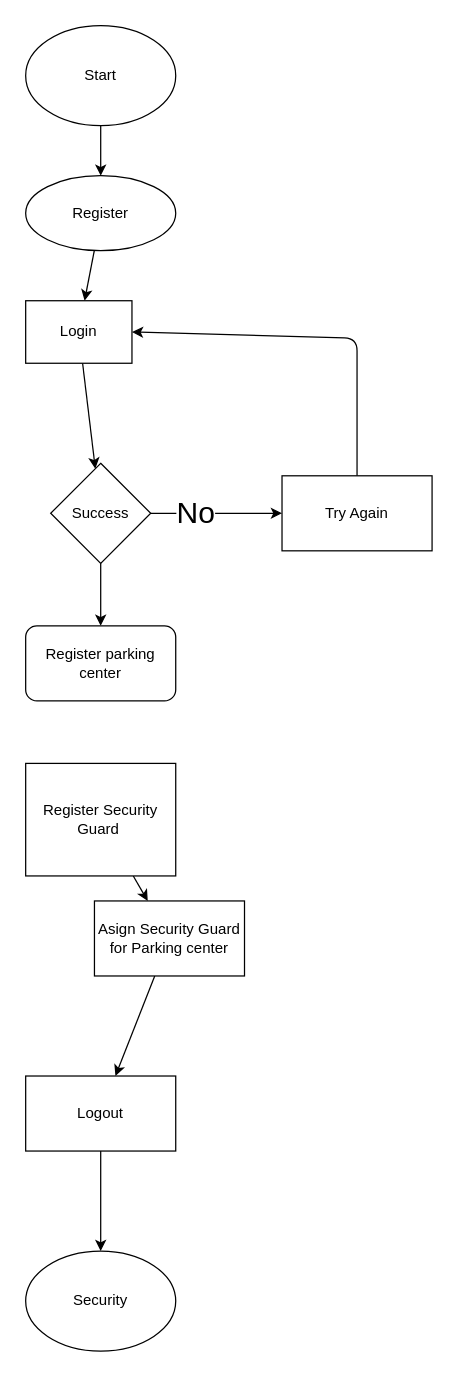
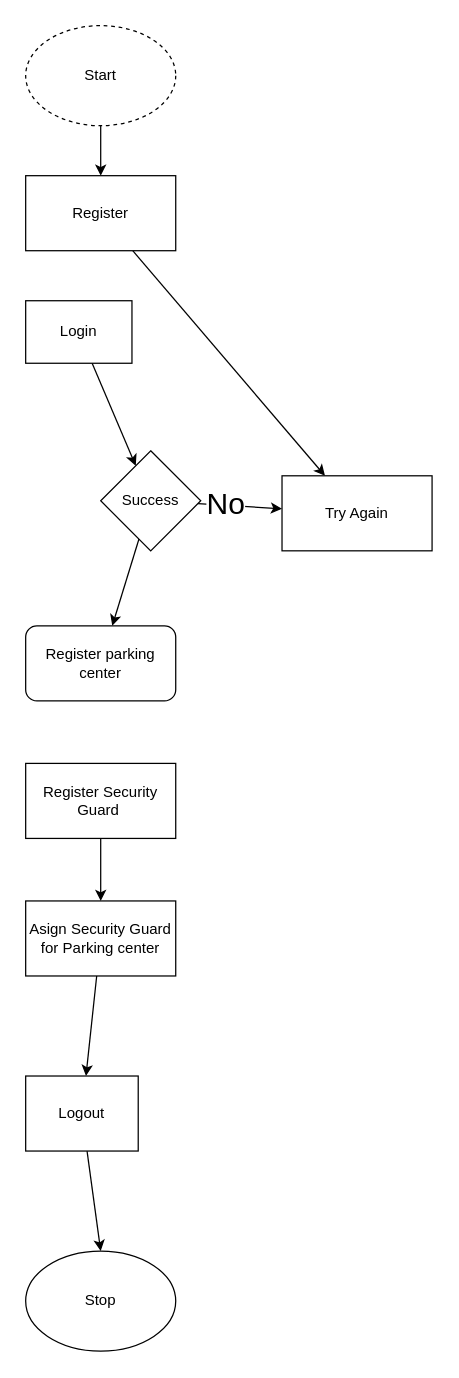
  <mxCell id="0" />
  <mxCell id="1" parent="0" />
  <mxCell id="2" value="" style="edgeStyle=none;html=1;fontSize=24;" edge="1" parent="1" source="3" target="5"><mxGeometry relative="1" as="geometry" /></mxCell>
- <mxCell id="3" value="&lt;font style=&quot;font-size: 12px;&quot;&gt;Start&lt;/font&gt;" style="ellipse;whiteSpace=wrap;html=1;" vertex="1" parent="1"><mxGeometry x="20" y="20" width="120" height="80" as="geometry" /></mxCell>
- <mxCell id="4" value="" style="edgeStyle=none;html=1;fontSize=24;" edge="1" parent="1" source="5" target="7"><mxGeometry relative="1" as="geometry" /></mxCell>
- <mxCell id="5" value="Register" style="ellipse;whiteSpace=wrap;html=1;" vertex="1" parent="1"><mxGeometry x="20" y="140" width="120" height="60" as="geometry" /></mxCell>
+ <mxCell id="3" value="&lt;font style=&quot;font-size: 12px;&quot;&gt;Start&lt;/font&gt;" style="ellipse;whiteSpace=wrap;html=1;dashed=1;" vertex="1" parent="1"><mxGeometry x="20" y="20" width="120" height="80" as="geometry" /></mxCell>
+ <mxCell id="4" value="" style="edgeStyle=none;html=1;fontSize=24;" edge="1" parent="1" source="5" target="13"><mxGeometry relative="1" as="geometry" /></mxCell>
+ <mxCell id="5" value="Register" style="whiteSpace=wrap;html=1;" vertex="1" parent="1"><mxGeometry x="20" y="140" width="120" height="60" as="geometry" /></mxCell>
  <mxCell id="6" value="" style="edgeStyle=none;html=1;fontSize=24;" edge="1" parent="1" source="7" target="11"><mxGeometry relative="1" as="geometry" /></mxCell>
  <mxCell id="7" value="Login" style="whiteSpace=wrap;html=1;" vertex="1" parent="1"><mxGeometry x="20" y="240" width="85" height="50" as="geometry" /></mxCell>
  <mxCell id="8" value="" style="edgeStyle=none;html=1;fontSize=24;" edge="1" parent="1" source="11" target="13"><mxGeometry relative="1" as="geometry" /></mxCell>
  <mxCell id="9" value="No" style="edgeLabel;html=1;align=center;verticalAlign=middle;resizable=0;points=[];fontSize=24;" vertex="1" connectable="0" parent="8"><mxGeometry x="-0.333" y="1" relative="1" as="geometry"><mxPoint as="offset" /></mxGeometry></mxCell>
  <mxCell id="10" value="" style="edgeStyle=none;html=1;" edge="1" parent="1" source="11" target="14"><mxGeometry relative="1" as="geometry" /></mxCell>
- <mxCell id="11" value="Success" style="rhombus;whiteSpace=wrap;html=1;" vertex="1" parent="1"><mxGeometry x="40" y="370" width="80" height="80" as="geometry" /></mxCell>
- <mxCell id="12" style="edgeStyle=none;html=1;entryX=1;entryY=0.5;entryDx=0;entryDy=0;fontSize=24;" edge="1" parent="1" source="13" target="7"><mxGeometry relative="1" as="geometry"><Array as="points"><mxPoint x="285" y="270" /></Array></mxGeometry></mxCell>
+ <mxCell id="11" value="Success" style="rhombus;whiteSpace=wrap;html=1;" vertex="1" parent="1"><mxGeometry x="80" y="360" width="80" height="80" as="geometry" /></mxCell>
  <mxCell id="13" value="Try Again" style="whiteSpace=wrap;html=1;" vertex="1" parent="1"><mxGeometry x="225" y="380" width="120" height="60" as="geometry" /></mxCell>
  <mxCell id="14" value="Register parking center" style="whiteSpace=wrap;html=1;rounded=1;" vertex="1" parent="1"><mxGeometry x="20" y="500" width="120" height="60" as="geometry" /></mxCell>
  <mxCell id="15" value="" style="edgeStyle=none;html=1;" edge="1" parent="1" source="16" target="18"><mxGeometry relative="1" as="geometry" /></mxCell>
- <mxCell id="16" value="Register&amp;nbsp;Security Guard&amp;nbsp;" style="whiteSpace=wrap;html=1;" vertex="1" parent="1"><mxGeometry x="20" y="610" width="120" height="90" as="geometry" /></mxCell>
+ <mxCell id="16" value="Register&amp;nbsp;Security Guard&amp;nbsp;" style="whiteSpace=wrap;html=1;" vertex="1" parent="1"><mxGeometry x="20" y="610" width="120" height="60" as="geometry" /></mxCell>
  <mxCell id="17" value="" style="edgeStyle=none;html=1;" edge="1" parent="1" source="18" target="20"><mxGeometry relative="1" as="geometry" /></mxCell>
- <mxCell id="18" value="Asign Security Guard for Parking center" style="whiteSpace=wrap;html=1;" vertex="1" parent="1"><mxGeometry x="75" y="720" width="120" height="60" as="geometry" /></mxCell>
+ <mxCell id="18" value="Asign Security Guard for Parking center" style="whiteSpace=wrap;html=1;" vertex="1" parent="1"><mxGeometry x="20" y="720" width="120" height="60" as="geometry" /></mxCell>
  <mxCell id="19" style="edgeStyle=none;html=1;entryX=0.5;entryY=0;entryDx=0;entryDy=0;" edge="1" parent="1" source="20" target="21"><mxGeometry relative="1" as="geometry" /></mxCell>
- <mxCell id="20" value="Logout" style="whiteSpace=wrap;html=1;" vertex="1" parent="1"><mxGeometry x="20" y="860" width="120" height="60" as="geometry" /></mxCell>
- <mxCell id="21" value="Security" style="ellipse;whiteSpace=wrap;html=1;" vertex="1" parent="1"><mxGeometry x="20" y="1000" width="120" height="80" as="geometry" /></mxCell>
+ <mxCell id="20" value="Logout" style="whiteSpace=wrap;html=1;" vertex="1" parent="1"><mxGeometry x="20" y="860" width="90" height="60" as="geometry" /></mxCell>
+ <mxCell id="21" value="Stop" style="ellipse;whiteSpace=wrap;html=1;" vertex="1" parent="1"><mxGeometry x="20" y="1000" width="120" height="80" as="geometry" /></mxCell>
